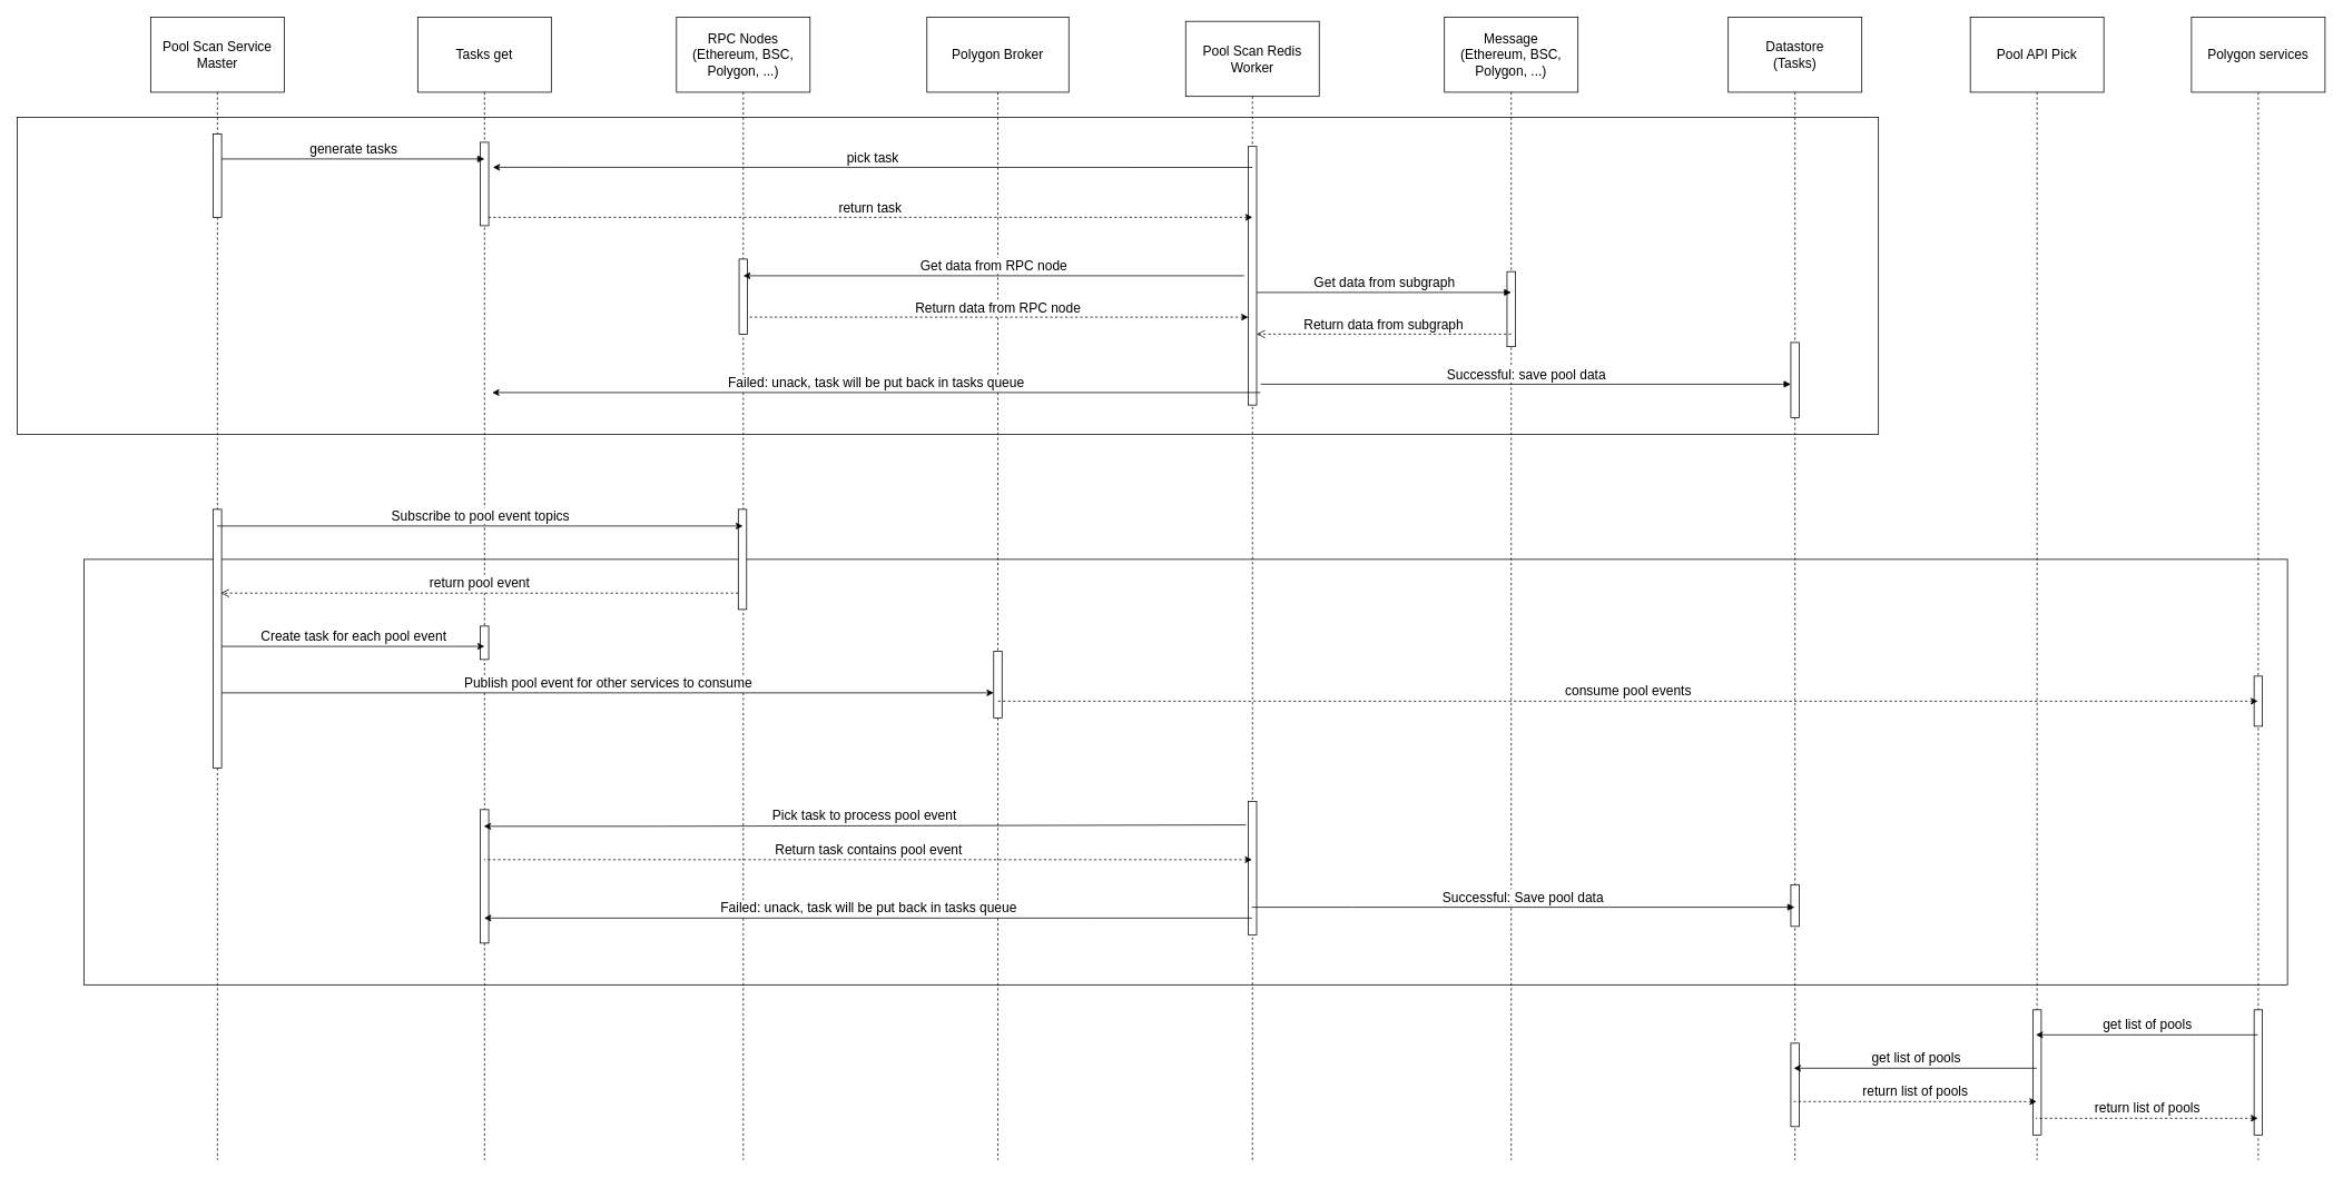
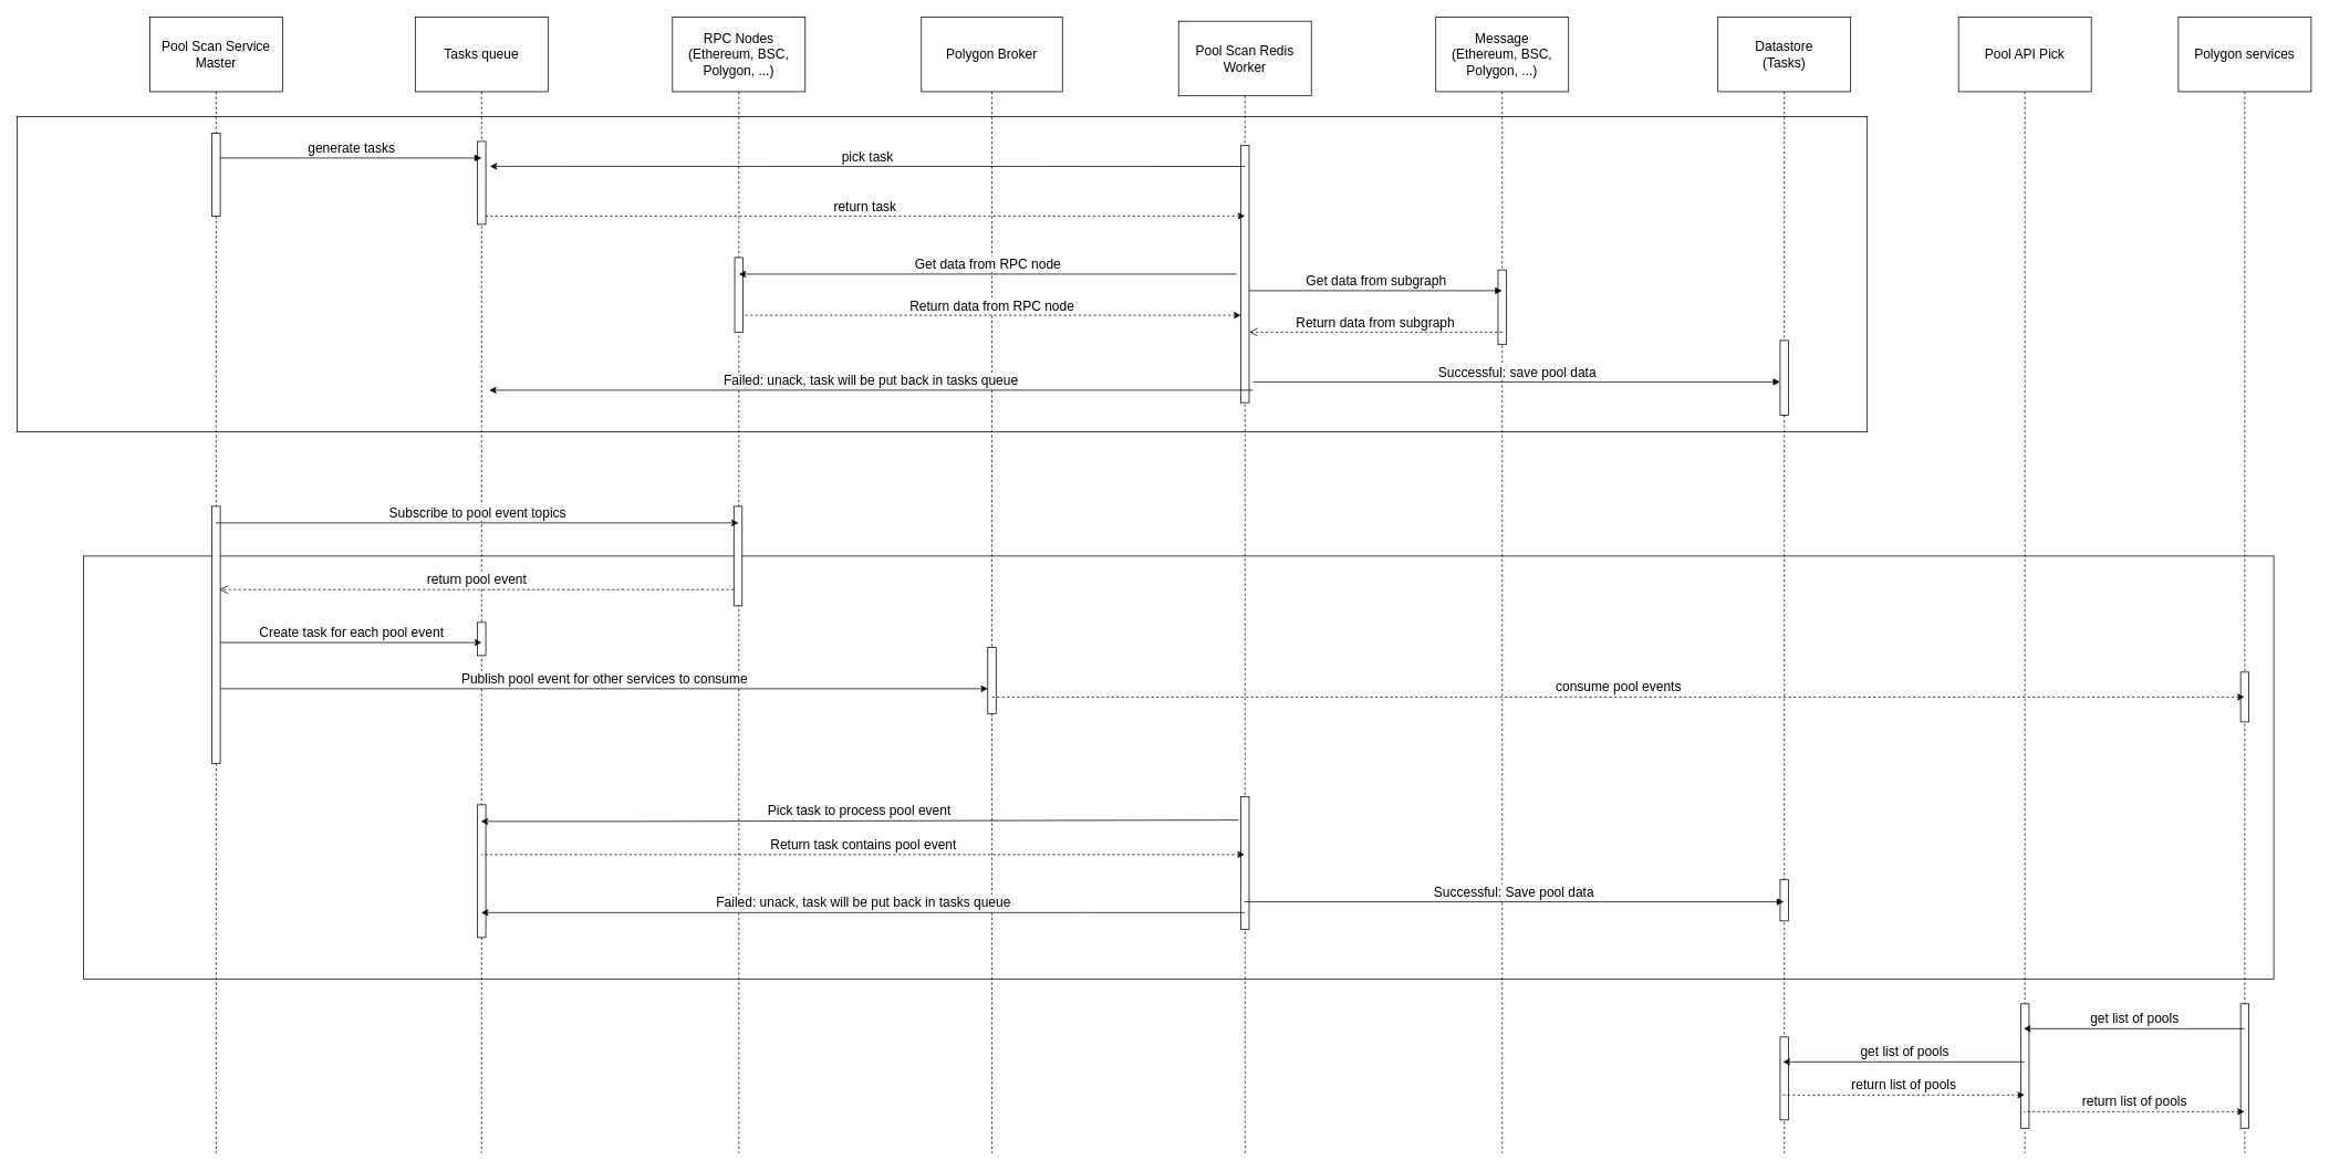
  <mxCell id="0" />
  <mxCell id="1" parent="0" />
  <mxCell id="2" value="" style="rounded=0;whiteSpace=wrap;html=1;fontSize=16;fillOpacity=50;" parent="1" vertex="1"><mxGeometry x="100" y="670" width="2640" height="510" as="geometry" /></mxCell>
  <mxCell id="3" value="" style="rounded=0;whiteSpace=wrap;html=1;fontSize=16;fillOpacity=50;" parent="1" vertex="1"><mxGeometry x="20" y="140" width="2230" height="380" as="geometry" /></mxCell>
  <mxCell id="4" value="&lt;span style=&quot;font-size: 16px;&quot;&gt;Polygon Broker&lt;/span&gt;" style="shape=umlLifeline;perimeter=lifelinePerimeter;whiteSpace=wrap;html=1;container=1;collapsible=0;recursiveResize=0;outlineConnect=0;size=90;fontSize=16;" parent="1" vertex="1"><mxGeometry x="1110" y="20" width="170" height="1370" as="geometry" /></mxCell>
  <mxCell id="5" value="" style="html=1;points=[];perimeter=orthogonalPerimeter;fontSize=16;" parent="4" vertex="1"><mxGeometry x="80" y="760" width="10" height="80" as="geometry" /></mxCell>
  <mxCell id="6" value="&lt;span style=&quot;font-size: 16px;&quot;&gt;Pool Scan Service Master&lt;/span&gt;" style="shape=umlLifeline;perimeter=lifelinePerimeter;whiteSpace=wrap;html=1;container=1;collapsible=0;recursiveResize=0;outlineConnect=0;size=90;fontSize=16;" parent="1" vertex="1"><mxGeometry x="180" y="20" width="160" height="1370" as="geometry" /></mxCell>
  <mxCell id="7" value="" style="html=1;points=[];perimeter=orthogonalPerimeter;fontSize=16;" parent="6" vertex="1"><mxGeometry x="75" y="590" width="10" height="310" as="geometry" /></mxCell>
  <mxCell id="8" value="" style="html=1;points=[];perimeter=orthogonalPerimeter;fontSize=16;" parent="6" vertex="1"><mxGeometry x="75" y="140" width="10" height="100" as="geometry" /></mxCell>
  <mxCell id="9" value="&lt;span style=&quot;font-size: 16px;&quot;&gt;Polygon services&lt;/span&gt;" style="shape=umlLifeline;perimeter=lifelinePerimeter;whiteSpace=wrap;html=1;container=1;collapsible=0;recursiveResize=0;outlineConnect=0;size=90;fontSize=16;" parent="1" vertex="1"><mxGeometry x="2625" y="20" width="160" height="1370" as="geometry" /></mxCell>
  <mxCell id="10" value="" style="html=1;points=[];perimeter=orthogonalPerimeter;fontSize=16;" parent="9" vertex="1"><mxGeometry x="75" y="1190" width="10" height="150" as="geometry" /></mxCell>
  <mxCell id="11" value="" style="html=1;points=[];perimeter=orthogonalPerimeter;fontSize=16;" parent="9" vertex="1"><mxGeometry x="75" y="790" width="10" height="60" as="geometry" /></mxCell>
  <mxCell id="12" value="&lt;span style=&quot;font-size: 16px;&quot;&gt;Pool API Pick&lt;/span&gt;" style="shape=umlLifeline;perimeter=lifelinePerimeter;whiteSpace=wrap;html=1;container=1;collapsible=0;recursiveResize=0;outlineConnect=0;size=90;fontSize=16;" parent="1" vertex="1"><mxGeometry x="2360" y="20" width="160" height="1370" as="geometry" /></mxCell>
  <mxCell id="13" value="" style="html=1;points=[];perimeter=orthogonalPerimeter;fontSize=16;" parent="12" vertex="1"><mxGeometry x="75" y="1190" width="10" height="150" as="geometry" /></mxCell>
  <mxCell id="14" value="&lt;span style=&quot;font-size: 16px;&quot;&gt;Datastore&lt;/span&gt;&lt;br style=&quot;font-size: 16px;&quot;&gt;&lt;span style=&quot;font-size: 16px;&quot;&gt;(Tasks)&lt;/span&gt;" style="shape=umlLifeline;perimeter=lifelinePerimeter;whiteSpace=wrap;html=1;container=1;collapsible=0;recursiveResize=0;outlineConnect=0;size=90;fontSize=16;" parent="1" vertex="1"><mxGeometry x="2070" y="20" width="160" height="1370" as="geometry" /></mxCell>
  <mxCell id="15" value="" style="html=1;points=[];perimeter=orthogonalPerimeter;fontSize=16;" parent="14" vertex="1"><mxGeometry x="75" y="1230" width="10" height="100" as="geometry" /></mxCell>
  <mxCell id="16" value="" style="html=1;points=[];perimeter=orthogonalPerimeter;fontSize=16;" parent="14" vertex="1"><mxGeometry x="75" y="1040" width="10" height="50" as="geometry" /></mxCell>
  <mxCell id="17" value="" style="html=1;points=[];perimeter=orthogonalPerimeter;fontSize=16;" parent="14" vertex="1"><mxGeometry x="75" y="390" width="10" height="90" as="geometry" /></mxCell>
  <mxCell id="18" value="&lt;span style=&quot;font-size: 16px;&quot;&gt;Message&lt;/span&gt;&lt;br style=&quot;font-size: 16px;&quot;&gt;&lt;span style=&quot;font-size: 16px;&quot;&gt;(Ethereum, BSC, Polygon, ...)&lt;/span&gt;" style="shape=umlLifeline;perimeter=lifelinePerimeter;whiteSpace=wrap;html=1;container=1;collapsible=0;recursiveResize=0;outlineConnect=0;size=90;fontSize=16;" parent="1" vertex="1"><mxGeometry x="1730" y="20" width="160" height="1370" as="geometry" /></mxCell>
  <mxCell id="19" value="" style="html=1;points=[];perimeter=orthogonalPerimeter;fontSize=16;" parent="18" vertex="1"><mxGeometry x="75" y="305" width="10" height="90" as="geometry" /></mxCell>
  <mxCell id="20" value="&lt;span style=&quot;font-size: 16px;&quot;&gt;RPC Nodes&lt;/span&gt;&lt;br style=&quot;font-size: 16px; padding: 0px; margin: 0px;&quot;&gt;&lt;span style=&quot;font-size: 16px;&quot;&gt;(Ethereum, BSC, Polygon, ...)&lt;/span&gt;" style="shape=umlLifeline;perimeter=lifelinePerimeter;whiteSpace=wrap;html=1;container=1;collapsible=0;recursiveResize=0;outlineConnect=0;size=90;fontSize=16;" parent="1" vertex="1"><mxGeometry x="810" y="20" width="160" height="1370" as="geometry" /></mxCell>
  <mxCell id="21" value="" style="html=1;points=[];perimeter=orthogonalPerimeter;fontSize=16;" parent="20" vertex="1"><mxGeometry x="75" y="290" width="10" height="90" as="geometry" /></mxCell>
- <mxCell id="22" value="&lt;span style=&quot;font-size: 16px;&quot;&gt;Tasks get&lt;/span&gt;" style="shape=umlLifeline;perimeter=lifelinePerimeter;whiteSpace=wrap;html=1;container=1;collapsible=0;recursiveResize=0;outlineConnect=0;size=90;fontSize=16;" parent="1" vertex="1"><mxGeometry x="500" y="20" width="160" height="1370" as="geometry" /></mxCell>
+ <mxCell id="22" value="&lt;span style=&quot;font-size: 16px;&quot;&gt;Tasks queue&lt;/span&gt;" style="shape=umlLifeline;perimeter=lifelinePerimeter;whiteSpace=wrap;html=1;container=1;collapsible=0;recursiveResize=0;outlineConnect=0;size=90;fontSize=16;" parent="1" vertex="1"><mxGeometry x="500" y="20" width="160" height="1370" as="geometry" /></mxCell>
  <mxCell id="23" value="" style="html=1;points=[];perimeter=orthogonalPerimeter;fontSize=16;" parent="22" vertex="1"><mxGeometry x="75" y="950" width="10" height="160" as="geometry" /></mxCell>
  <mxCell id="24" value="" style="html=1;points=[];perimeter=orthogonalPerimeter;fontSize=16;" parent="22" vertex="1"><mxGeometry x="75" y="730" width="10" height="40" as="geometry" /></mxCell>
  <mxCell id="25" value="" style="html=1;points=[];perimeter=orthogonalPerimeter;fontSize=16;" parent="22" vertex="1"><mxGeometry x="75" y="150" width="10" height="100" as="geometry" /></mxCell>
  <mxCell id="26" value="&lt;span style=&quot;font-size: 16px;&quot;&gt;Pool Scan Redis Worker&lt;/span&gt;" style="shape=umlLifeline;perimeter=lifelinePerimeter;whiteSpace=wrap;html=1;container=1;collapsible=0;recursiveResize=0;outlineConnect=0;size=90;fontSize=16;" parent="1" vertex="1"><mxGeometry x="1420" y="25" width="160" height="1365" as="geometry" /></mxCell>
  <mxCell id="27" value="" style="html=1;points=[];perimeter=orthogonalPerimeter;fontSize=16;" parent="26" vertex="1"><mxGeometry x="75" y="935" width="10" height="160" as="geometry" /></mxCell>
  <mxCell id="28" value="" style="html=1;points=[];perimeter=orthogonalPerimeter;fontSize=16;" parent="26" vertex="1"><mxGeometry x="75" y="150" width="10" height="310" as="geometry" /></mxCell>
  <mxCell id="29" value="generate tasks" style="html=1;verticalAlign=bottom;endArrow=block;rounded=0;fontSize=16;entryX=0.5;entryY=0.2;entryDx=0;entryDy=0;entryPerimeter=0;" parent="1" source="8" target="25" edge="1"><mxGeometry width="80" relative="1" as="geometry"><mxPoint x="320" y="180" as="sourcePoint" /><mxPoint x="490" y="180" as="targetPoint" /></mxGeometry></mxCell>
  <mxCell id="30" value="pick task" style="html=1;verticalAlign=bottom;endArrow=none;rounded=0;fontSize=16;startArrow=classic;startFill=1;endFill=0;entryX=0.5;entryY=0.081;entryDx=0;entryDy=0;entryPerimeter=0;" parent="1" target="28" edge="1"><mxGeometry width="80" relative="1" as="geometry"><mxPoint x="590" y="200" as="sourcePoint" /><mxPoint x="1390" y="200" as="targetPoint" /></mxGeometry></mxCell>
  <mxCell id="31" value="Return data from RPC node" style="html=1;verticalAlign=bottom;endArrow=none;dashed=1;endSize=8;rounded=0;fontSize=16;startArrow=classic;startFill=1;endFill=0;entryX=0.967;entryY=0.747;entryDx=0;entryDy=0;entryPerimeter=0;" parent="1" edge="1"><mxGeometry relative="1" as="geometry"><mxPoint x="1495" y="379.64" as="sourcePoint" /><mxPoint x="894.67" y="379.64" as="targetPoint" /></mxGeometry></mxCell>
  <mxCell id="32" value="Get data from subgraph" style="html=1;verticalAlign=bottom;endArrow=block;rounded=0;fontSize=16;entryX=0.5;entryY=0.278;entryDx=0;entryDy=0;entryPerimeter=0;" parent="1" source="28" target="19" edge="1"><mxGeometry width="80" relative="1" as="geometry"><mxPoint x="1540" y="350" as="sourcePoint" /><mxPoint x="1710" y="350" as="targetPoint" /></mxGeometry></mxCell>
  <mxCell id="33" value="Return data from subgraph" style="html=1;verticalAlign=bottom;endArrow=open;dashed=1;endSize=8;rounded=0;fontSize=16;exitX=0.5;exitY=0.833;exitDx=0;exitDy=0;exitPerimeter=0;" parent="1" source="19" target="28" edge="1"><mxGeometry relative="1" as="geometry"><mxPoint x="1700" y="400" as="sourcePoint" /><mxPoint x="1560" y="400" as="targetPoint" /></mxGeometry></mxCell>
  <mxCell id="34" value="Successful: save pool data" style="html=1;verticalAlign=bottom;endArrow=block;rounded=0;fontSize=16;" parent="1" target="17" edge="1"><mxGeometry width="80" relative="1" as="geometry"><mxPoint x="1510" y="460" as="sourcePoint" /><mxPoint x="2040" y="460" as="targetPoint" /></mxGeometry></mxCell>
  <mxCell id="35" value="return pool event" style="html=1;verticalAlign=bottom;endArrow=open;dashed=1;endSize=8;rounded=0;fontSize=16;entryX=0.9;entryY=0.324;entryDx=0;entryDy=0;entryPerimeter=0;" parent="1" source="47" target="7" edge="1"><mxGeometry relative="1" as="geometry"><mxPoint x="800" y="710" as="sourcePoint" /><mxPoint x="350" y="710" as="targetPoint" /></mxGeometry></mxCell>
  <mxCell id="36" value="Create task for each pool event" style="html=1;verticalAlign=bottom;endArrow=classic;rounded=0;fontSize=16;startArrow=none;startFill=0;endFill=1;entryX=0.5;entryY=0.608;entryDx=0;entryDy=0;entryPerimeter=0;" parent="1" source="7" target="24" edge="1"><mxGeometry width="80" relative="1" as="geometry"><mxPoint x="300" y="774.66" as="sourcePoint" /><mxPoint x="545" y="774.33" as="targetPoint" /></mxGeometry></mxCell>
  <mxCell id="37" value="Pick task to process pool event" style="html=1;verticalAlign=bottom;endArrow=none;rounded=0;fontSize=16;startArrow=classic;startFill=1;endFill=0;entryX=-0.3;entryY=0.177;entryDx=0;entryDy=0;entryPerimeter=0;" parent="1" target="27" edge="1"><mxGeometry width="80" relative="1" as="geometry"><mxPoint x="579.167" y="990" as="sourcePoint" /><mxPoint x="1499.5" y="990" as="targetPoint" /><Array as="points"><mxPoint x="770" y="990" /></Array></mxGeometry></mxCell>
  <mxCell id="38" value="Failed: unack, task will be put back in tasks queue" style="html=1;verticalAlign=bottom;endArrow=none;rounded=0;fontSize=16;startArrow=classic;startFill=1;endFill=0;" parent="1" source="22" target="26" edge="1"><mxGeometry width="80" relative="1" as="geometry"><mxPoint x="670" y="1104" as="sourcePoint" /><mxPoint x="1470" y="1104" as="targetPoint" /><Array as="points"><mxPoint x="1310" y="1100" /></Array></mxGeometry></mxCell>
  <mxCell id="39" value="Publish pool event for other services to consume" style="html=1;verticalAlign=bottom;endArrow=classic;rounded=0;fontSize=16;startArrow=none;startFill=0;endFill=1;entryX=0;entryY=0.625;entryDx=0;entryDy=0;entryPerimeter=0;" parent="1" source="7" target="5" edge="1"><mxGeometry width="80" relative="1" as="geometry"><mxPoint x="300" y="830.33" as="sourcePoint" /><mxPoint x="1100" y="830" as="targetPoint" /></mxGeometry></mxCell>
  <mxCell id="40" value="get list of pools" style="html=1;verticalAlign=bottom;endArrow=none;rounded=0;fontSize=16;startArrow=classic;startFill=1;endFill=0;" parent="1" edge="1"><mxGeometry width="80" relative="1" as="geometry"><mxPoint x="2148.5" y="1280" as="sourcePoint" /><mxPoint x="2439.5" y="1280" as="targetPoint" /><Array as="points"><mxPoint x="2260" y="1280" /></Array></mxGeometry></mxCell>
  <mxCell id="41" value="return list of pools" style="html=1;verticalAlign=bottom;endArrow=none;dashed=1;endSize=8;rounded=0;fontSize=16;startArrow=classic;startFill=1;endFill=0;" parent="1" edge="1"><mxGeometry relative="1" as="geometry"><mxPoint x="2704.5" y="1340" as="sourcePoint" /><mxPoint x="2438.5" y="1340" as="targetPoint" /><Array as="points"><mxPoint x="2600" y="1340" /></Array></mxGeometry></mxCell>
  <mxCell id="42" value="consume pool events" style="html=1;verticalAlign=bottom;endArrow=none;dashed=1;endSize=8;rounded=0;fontSize=16;startArrow=classic;startFill=1;endFill=0;" parent="1" edge="1"><mxGeometry relative="1" as="geometry"><mxPoint x="2704.5" y="840" as="sourcePoint" /><mxPoint x="1194.167" y="840" as="targetPoint" /><Array as="points"><mxPoint x="1720" y="840" /></Array></mxGeometry></mxCell>
  <mxCell id="43" value="get list of pools" style="html=1;verticalAlign=bottom;endArrow=none;rounded=0;fontSize=16;startArrow=classic;startFill=1;endFill=0;" parent="1" edge="1"><mxGeometry width="80" relative="1" as="geometry"><mxPoint x="2438.5" y="1240" as="sourcePoint" /><mxPoint x="2704.5" y="1240" as="targetPoint" /><Array as="points"><mxPoint x="2630" y="1240" /></Array></mxGeometry></mxCell>
  <mxCell id="44" value="return list of pools" style="html=1;verticalAlign=bottom;endArrow=none;dashed=1;endSize=8;rounded=0;fontSize=16;startArrow=classic;startFill=1;endFill=0;" parent="1" edge="1"><mxGeometry relative="1" as="geometry"><mxPoint x="2439.5" y="1320" as="sourcePoint" /><mxPoint x="2148.5" y="1320" as="targetPoint" /><Array as="points"><mxPoint x="2370" y="1320" /></Array></mxGeometry></mxCell>
  <mxCell id="45" value="Successful: Save pool data" style="html=1;verticalAlign=bottom;endArrow=block;rounded=0;fontSize=16;" parent="1" edge="1"><mxGeometry width="80" relative="1" as="geometry"><mxPoint x="1499.167" y="1087" as="sourcePoint" /><mxPoint x="2149.5" y="1087" as="targetPoint" /><Array as="points"><mxPoint x="1620" y="1087" /></Array></mxGeometry></mxCell>
  <mxCell id="46" value="Return task contains pool event" style="html=1;verticalAlign=bottom;endArrow=none;dashed=1;endSize=8;rounded=0;fontSize=16;startArrow=classic;startFill=1;endFill=0;" parent="1" source="26" target="22" edge="1"><mxGeometry relative="1" as="geometry"><mxPoint x="1410" y="1034" as="sourcePoint" /><mxPoint x="630" y="1034" as="targetPoint" /><Array as="points"><mxPoint x="700" y="1030" /></Array></mxGeometry></mxCell>
  <mxCell id="47" value="" style="html=1;points=[];perimeter=orthogonalPerimeter;fontSize=16;" parent="1" vertex="1"><mxGeometry x="884" y="610" width="10" height="120" as="geometry" /></mxCell>
  <mxCell id="48" value="Subscribe to pool event topics" style="html=1;verticalAlign=bottom;endArrow=classic;rounded=0;fontSize=16;startArrow=none;startFill=0;endFill=1;" parent="1" source="6" target="20" edge="1"><mxGeometry width="80" relative="1" as="geometry"><mxPoint x="300" y="640" as="sourcePoint" /><mxPoint x="850" y="640" as="targetPoint" /><Array as="points"><mxPoint x="790" y="630" /></Array></mxGeometry></mxCell>
  <mxCell id="49" value="Get data from RPC node" style="html=1;verticalAlign=bottom;endArrow=none;rounded=0;fontSize=16;startArrow=classic;startFill=1;endFill=0;entryX=0.5;entryY=0.5;entryDx=0;entryDy=0;entryPerimeter=0;" parent="1" edge="1"><mxGeometry width="80" relative="1" as="geometry"><mxPoint x="890" y="330" as="sourcePoint" /><mxPoint x="1490" y="330" as="targetPoint" /></mxGeometry></mxCell>
  <mxCell id="50" value="return task" style="html=1;verticalAlign=bottom;endArrow=none;dashed=1;endSize=8;rounded=0;fontSize=16;startArrow=classic;startFill=1;endFill=0;exitX=0.5;exitY=0.274;exitDx=0;exitDy=0;exitPerimeter=0;" parent="1" source="28" edge="1"><mxGeometry relative="1" as="geometry"><mxPoint x="1365" y="260" as="sourcePoint" /><mxPoint x="585" y="260" as="targetPoint" /></mxGeometry></mxCell>
  <mxCell id="51" value="Failed: unack, task will be put back in tasks queue" style="html=1;verticalAlign=bottom;endArrow=none;rounded=0;fontSize=16;startArrow=classic;startFill=1;endFill=0;" parent="1" edge="1"><mxGeometry width="80" relative="1" as="geometry"><mxPoint x="589.167" y="470" as="sourcePoint" /><mxPoint x="1509.5" y="470" as="targetPoint" /><Array as="points"><mxPoint x="1320" y="470" /></Array></mxGeometry></mxCell>
